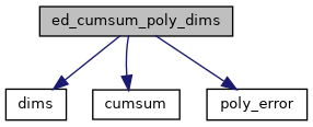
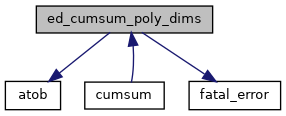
  digraph {
    rankdir=TB
    node [color=black fillcolor=white fontname=Helvetica fontsize=10 shape=record style=filled]
    edge [color=midnightblue fontname=Helvetica fontsize=10 labelfontname=Helvetica labelfontsize=10 style=solid]
    n1 [fillcolor=grey75 fontcolor=black height=0.2 label=ed_cumsum_poly_dims width=0.4]
-   n2 [height=0.2 label=dims width=0.4]
+   n2 [height=0.2 label=atob width=0.4]
    n3 [height=0.2 label=cumsum width=0.4]
-   n4 [height=0.2 label=poly_error width=0.4]
+   n4 [height=0.2 label=fatal_error width=0.4]
    n1 -> n2
-   n1 -> n3
+   n3 -> n1
    n1 -> n4
  }
